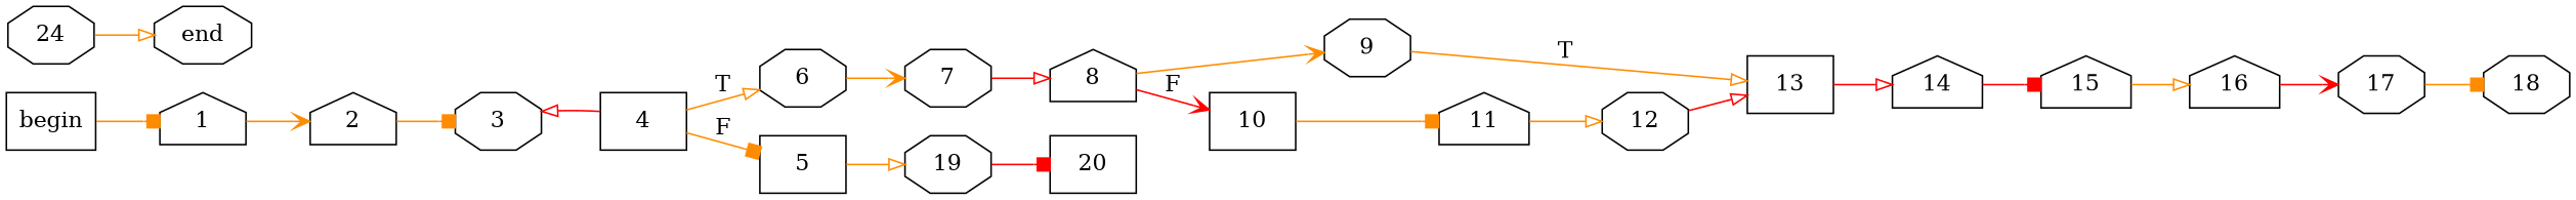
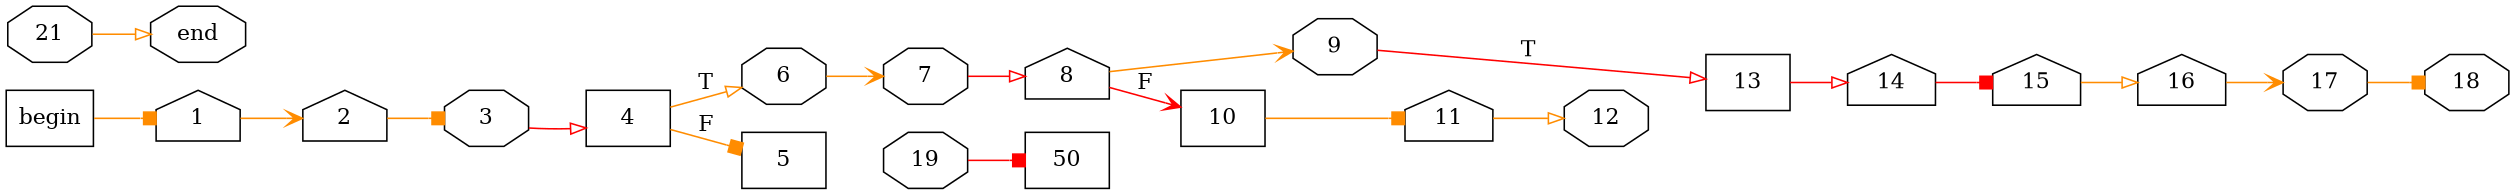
  digraph {
    rankdir=LR
    node [shape=octagon]
    edge [arrowhead=onormal color=darkorange]
    begin [shape=box]
    1 [shape=house]
    2 [shape=house]
    3
    4 [shape=box]
    6
    5 [shape=box]
    7
    19
    8 [shape=house]
-   20 [shape=box]
+   20 [shape=box label=50]
    9
    10 [shape=box]
    13 [shape=box]
    14 [shape=house]
    11 [shape=house]
    15 [shape=house]
    12
    16 [shape=house]
    17
    18
-   21 [label=24]
+   21
    end
    begin -> 1 [arrowhead=box]
    1 -> 2 [arrowhead=vee]
    2 -> 3 [arrowhead=box]
-   4 -> 3 [color=red]
+   3 -> 4 [color=red]
    4 -> 6 [label=T]
    4 -> 5 [arrowhead=box label=F]
    6 -> 7 [arrowhead=vee]
-   5 -> 19
    7 -> 8 [color=red]
    19 -> 20 [arrowhead=box color=red]
    8 -> 9 [arrowhead=vee]
    8 -> 10 [arrowhead=vee color=red label=F]
-   9 -> 13 [label=T]
+   9 -> 13 [color=red label=T]
    10 -> 11 [arrowhead=box]
    13 -> 14 [color=red]
    14 -> 15 [arrowhead=box color=red]
    11 -> 12
    15 -> 16
-   12 -> 13 [color=red]
-   16 -> 17 [arrowhead=vee color=red]
+   16 -> 17 [arrowhead=vee]
    17 -> 18 [arrowhead=box]
    21 -> end
  }
